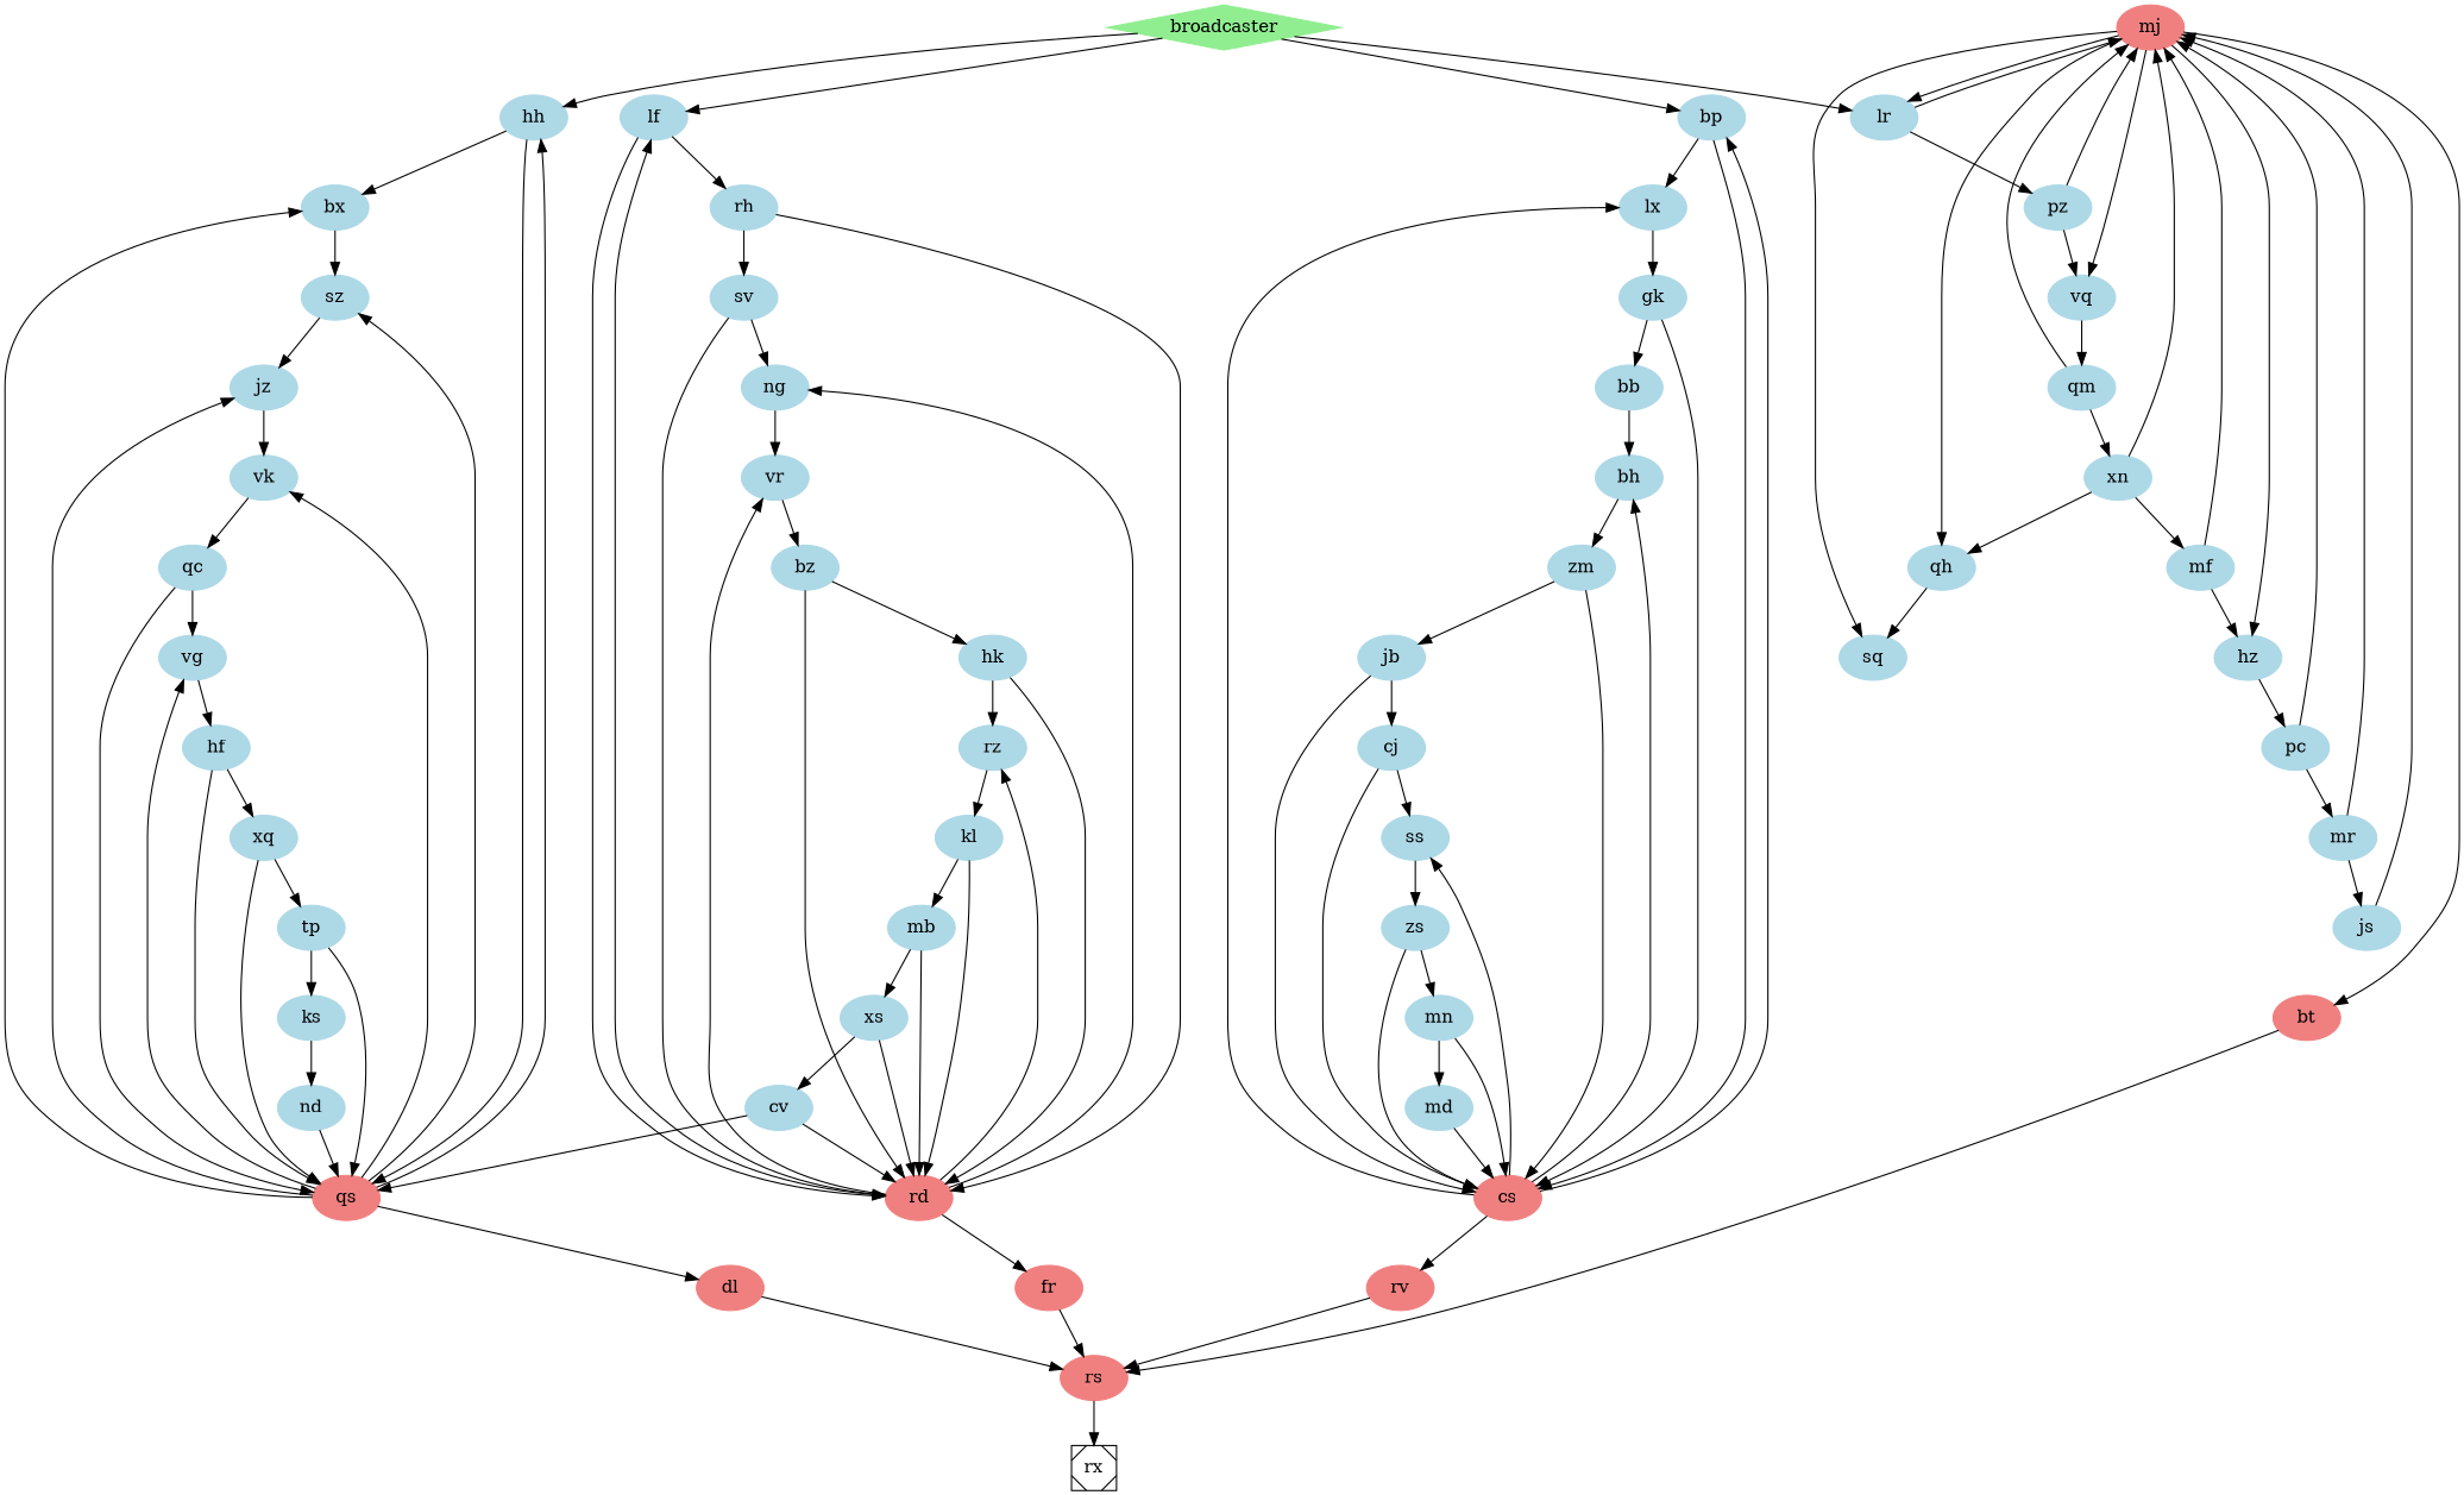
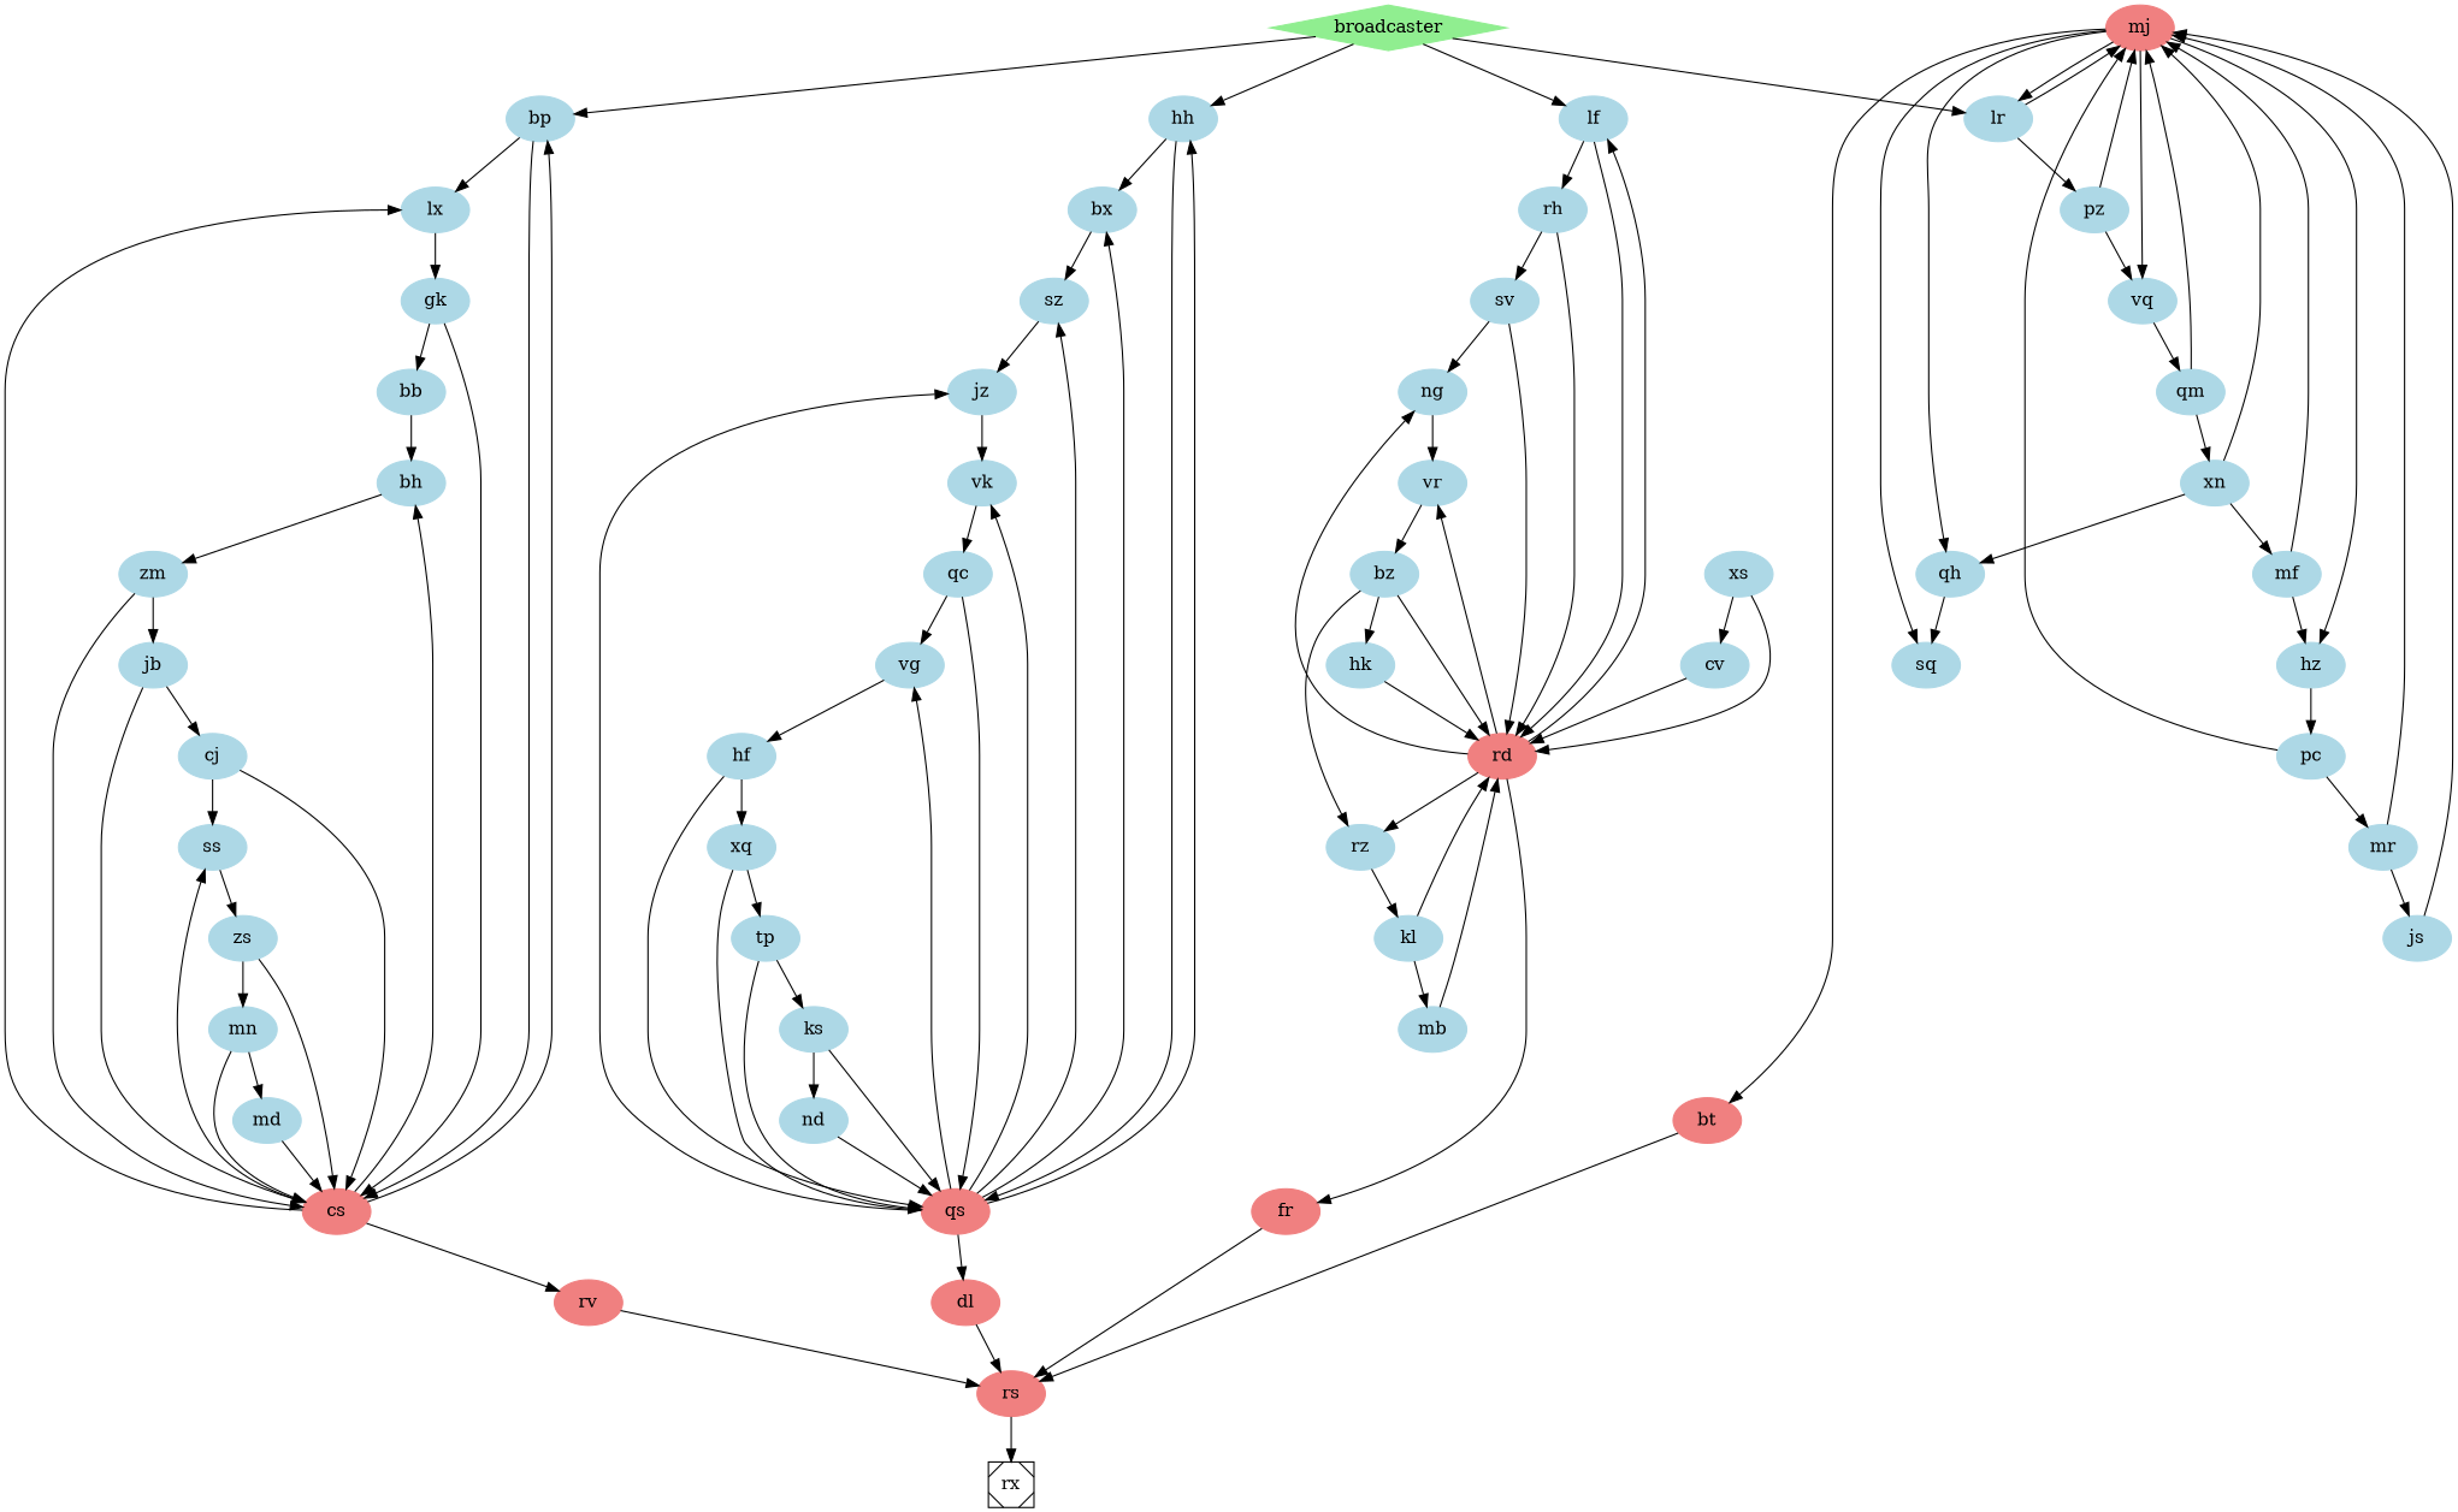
  digraph {
    node [color=lightblue style=filled]
    hh
    lr
    bp
    lf
    qm
    qc
    ng
    qh
    gk
    js
    pc
    mb
    tp
    xq
    bx
    mn
    cv
    rh
    md
    pz
    bz
    jz
    sz
    xs
    kl
    hz
    hk
    vk
    bh
    vq
    ks
    xn
    hf
    sv
    cj
    zs
    vr
    nd
    jb
    ss
    lx
    bb
    mf
    zm
    mr
    rz
    vg
    sq
    mj [color=lightcoral]
    bt [color=lightcoral]
    qs [color=lightcoral]
    dl [color=lightcoral]
    fr [color=lightcoral]
    rs [color=lightcoral]
    rd [color=lightcoral]
    rv [color=lightcoral]
    cs [color=lightcoral]
    broadcaster [color=lightgreen shape=Mdiamond]
    rx [shape=Msquare color="" style=""]
    subgraph sub_1 {
      hh
      lr
      bp
      lf
      qm
      qc
      ng
      qh
      gk
      js
      pc
      mb
      tp
      xq
      bx
      mn
      cv
      rh
      md
      pz
      bz
      jz
      sz
      xs
      kl
      hz
      hk
      vk
      bh
      vq
      ks
      xn
      hf
      sv
      cj
      zs
      vr
      nd
      jb
      ss
      lx
      bb
      mf
      zm
      mr
      rz
      vg
      sq
    }
    subgraph sub_2 {
      mj
      bt
      qs
      dl
      fr
      rs
      rd
      rv
      cs
    }
    subgraph sub_3 {
      hh
      lr
      bp
      lf
      subgraph sub_4 {
        broadcaster
      }
    }
    hh -> bx
    hh -> qs
    lr -> pz
    lr -> mj
    bp -> lx
    bp -> cs
    lf -> rh
    lf -> rd
    qm -> xn
    qm -> mj
    qc -> vg
    qc -> qs
    ng -> vr
    qh -> sq
    gk -> bb
    gk -> cs
    js -> mj
    pc -> mr
    pc -> mj
-   mb -> xs
    mb -> rd
    tp -> ks
    tp -> qs
    xq -> tp
    xq -> qs
    bx -> sz
    mn -> md
    mn -> cs
    cv -> rd
    rh -> sv
    rh -> rd
    md -> cs
    pz -> vq
    pz -> mj
    bz -> hk
    bz -> rd
    jz -> vk
    sz -> jz
    xs -> cv
    xs -> rd
    kl -> mb
    kl -> rd
    hz -> pc
-   hk -> rz
+   bz -> rz
    hk -> rd
    vk -> qc
    bh -> zm
    vq -> qm
    ks -> nd
-   cv -> qs
+   ks -> qs
    xn -> qh
    xn -> mf
    xn -> mj
    hf -> xq
    hf -> qs
    sv -> ng
    sv -> rd
    cj -> ss
    cj -> cs
    zs -> mn
    zs -> cs
    vr -> bz
    nd -> qs
    jb -> cj
    jb -> cs
    ss -> zs
    lx -> gk
    bb -> bh
    mf -> hz
    mf -> mj
    zm -> jb
    zm -> cs
    mr -> js
    mr -> mj
    rz -> kl
    vg -> hf
    mj -> lr
    mj -> qh
    mj -> hz
    mj -> vq
    mj -> sq
    mj -> bt
    bt -> rs
    qs -> hh
    qs -> bx
    qs -> jz
    qs -> sz
    qs -> vk
    qs -> vg
    qs -> dl
    dl -> rs
    fr -> rs
    rs -> rx
    rd -> lf
    rd -> ng
    rd -> vr
    rd -> rz
    rd -> fr
    rv -> rs
    cs -> bp
    cs -> bh
    cs -> ss
    cs -> lx
    cs -> rv
    broadcaster -> hh
    broadcaster -> lr
    broadcaster -> bp
    broadcaster -> lf
  }
